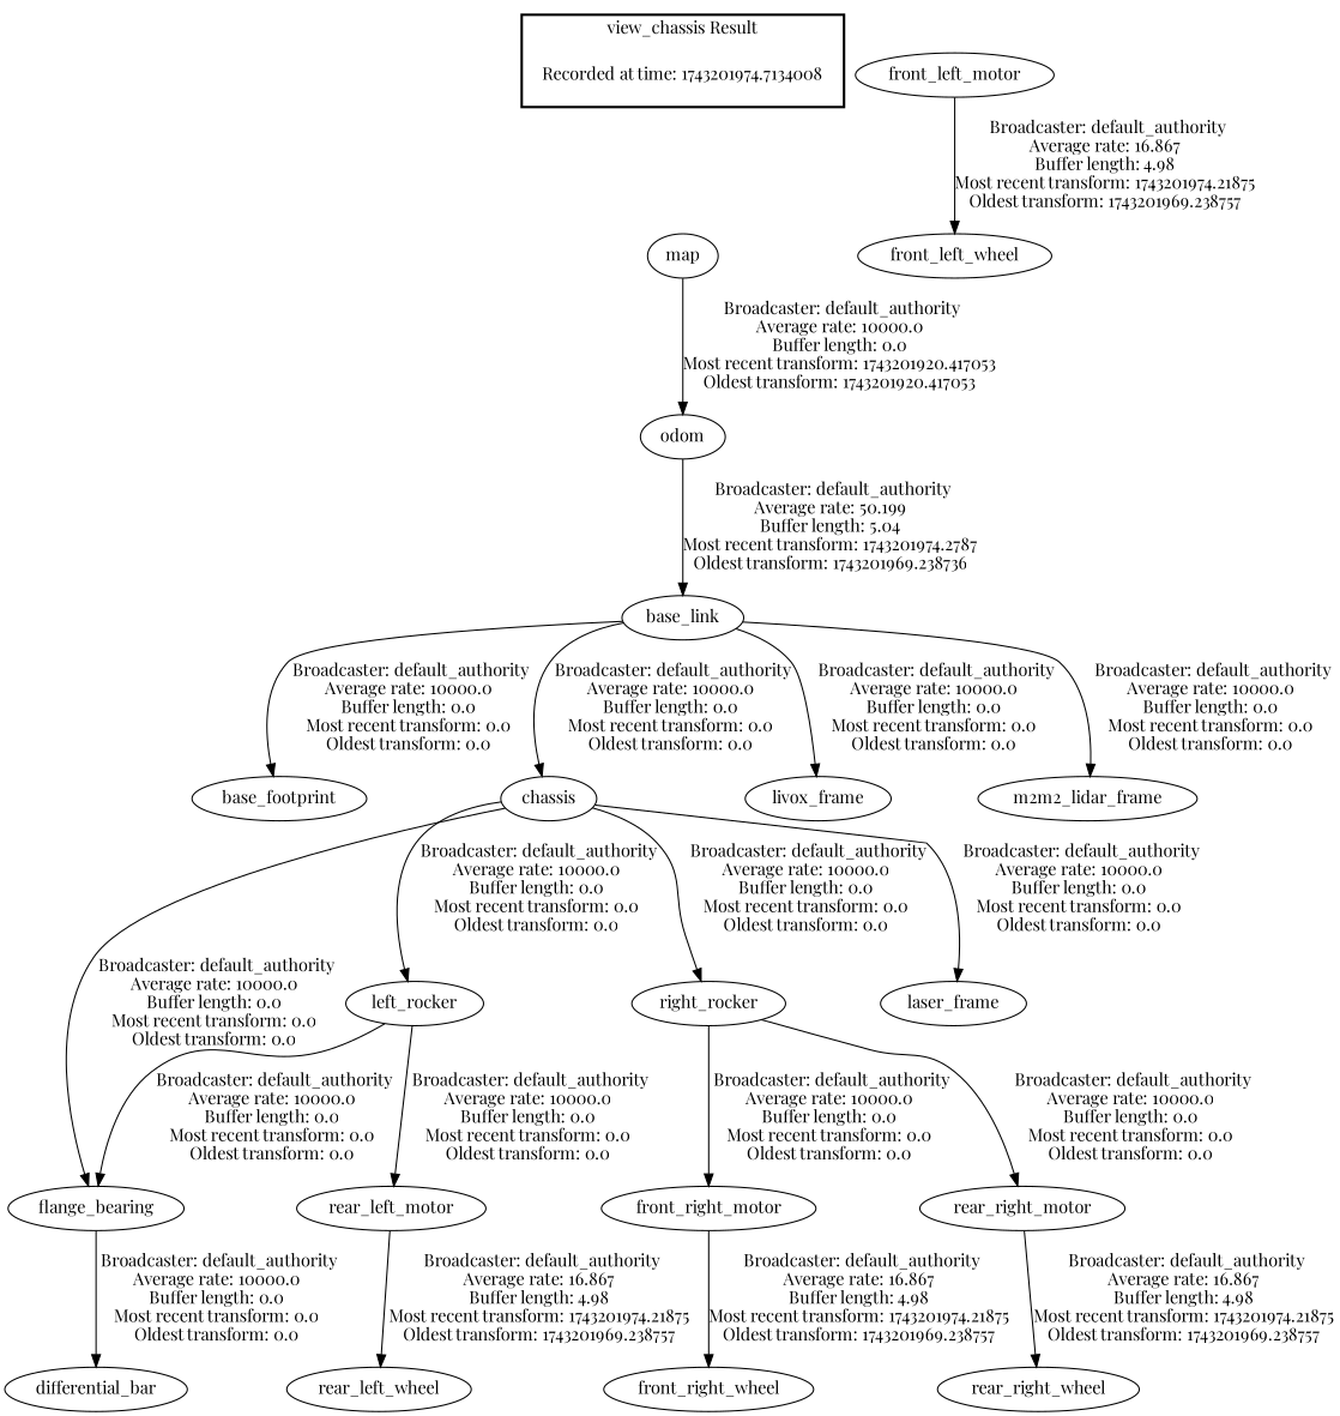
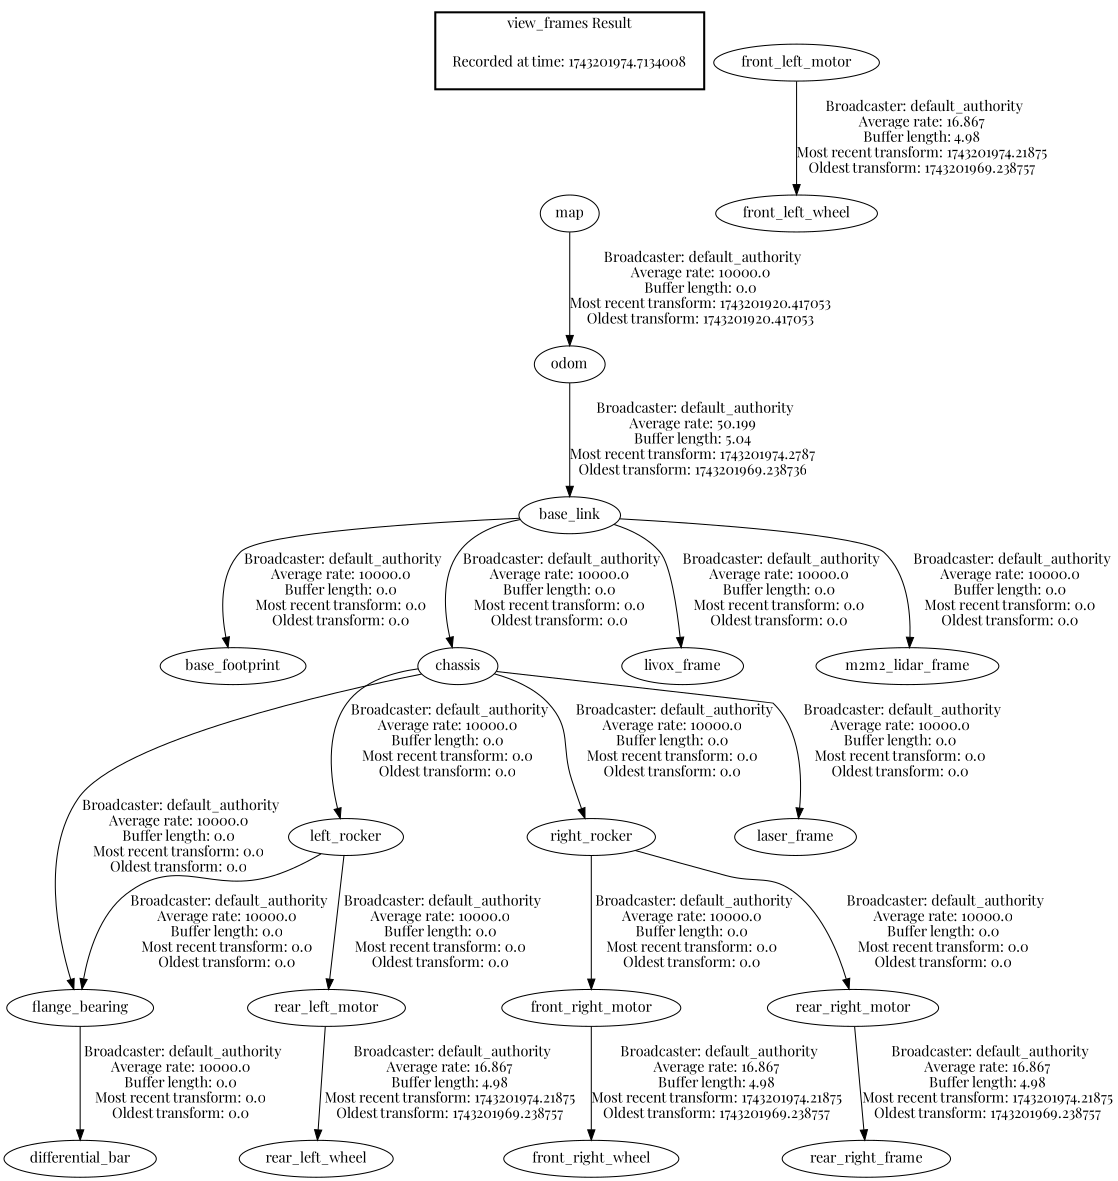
  digraph {
    fontname="Playfair Display"
    node [fontname="Playfair Display"]
    edge [fontname="Playfair Display"]
    "Recorded at time: 1743201974.7134008" [shape=plaintext]
    map
    odom
    base_link
    base_footprint
    chassis
    livox_frame
    m2m2_lidar_frame
    flange_bearing
    left_rocker
    right_rocker
    laser_frame
    differential_bar
    rear_left_motor
    front_right_motor
    rear_right_motor
    front_left_motor
    front_left_wheel
    rear_left_wheel
    front_right_wheel
-   rear_right_wheel
+   rear_right_wheel [label=rear_right_frame]
    subgraph cluster_1 {
      color=black
-     label="view_chassis Result"
+     label="view_frames Result"
      style=bold
      "Recorded at time: 1743201974.7134008"
    }
    "Recorded at time: 1743201974.7134008" -> map [style=invis]
    map -> odom [label=" Broadcaster: default_authority\nAverage rate: 10000.0\nBuffer length: 0.0\nMost recent transform: 1743201920.417053\nOldest transform: 1743201920.417053\n"]
    odom -> base_link [label=" Broadcaster: default_authority\nAverage rate: 50.199\nBuffer length: 5.04\nMost recent transform: 1743201974.2787\nOldest transform: 1743201969.238736\n"]
    base_link -> base_footprint [label=" Broadcaster: default_authority\nAverage rate: 10000.0\nBuffer length: 0.0\nMost recent transform: 0.0\nOldest transform: 0.0\n"]
    base_link -> chassis [label=" Broadcaster: default_authority\nAverage rate: 10000.0\nBuffer length: 0.0\nMost recent transform: 0.0\nOldest transform: 0.0\n"]
    base_link -> livox_frame [label=" Broadcaster: default_authority\nAverage rate: 10000.0\nBuffer length: 0.0\nMost recent transform: 0.0\nOldest transform: 0.0\n"]
    base_link -> m2m2_lidar_frame [label=" Broadcaster: default_authority\nAverage rate: 10000.0\nBuffer length: 0.0\nMost recent transform: 0.0\nOldest transform: 0.0\n"]
    chassis -> flange_bearing [label=" Broadcaster: default_authority\nAverage rate: 10000.0\nBuffer length: 0.0\nMost recent transform: 0.0\nOldest transform: 0.0\n"]
    chassis -> left_rocker [label=" Broadcaster: default_authority\nAverage rate: 10000.0\nBuffer length: 0.0\nMost recent transform: 0.0\nOldest transform: 0.0\n"]
    chassis -> right_rocker [label=" Broadcaster: default_authority\nAverage rate: 10000.0\nBuffer length: 0.0\nMost recent transform: 0.0\nOldest transform: 0.0\n"]
    chassis -> laser_frame [label=" Broadcaster: default_authority\nAverage rate: 10000.0\nBuffer length: 0.0\nMost recent transform: 0.0\nOldest transform: 0.0\n"]
    flange_bearing -> differential_bar [label=" Broadcaster: default_authority\nAverage rate: 10000.0\nBuffer length: 0.0\nMost recent transform: 0.0\nOldest transform: 0.0\n"]
    left_rocker -> flange_bearing [label=" Broadcaster: default_authority\nAverage rate: 10000.0\nBuffer length: 0.0\nMost recent transform: 0.0\nOldest transform: 0.0\n"]
    left_rocker -> rear_left_motor [label=" Broadcaster: default_authority\nAverage rate: 10000.0\nBuffer length: 0.0\nMost recent transform: 0.0\nOldest transform: 0.0\n"]
    right_rocker -> front_right_motor [label=" Broadcaster: default_authority\nAverage rate: 10000.0\nBuffer length: 0.0\nMost recent transform: 0.0\nOldest transform: 0.0\n"]
    right_rocker -> rear_right_motor [label=" Broadcaster: default_authority\nAverage rate: 10000.0\nBuffer length: 0.0\nMost recent transform: 0.0\nOldest transform: 0.0\n"]
    rear_left_motor -> rear_left_wheel [label=" Broadcaster: default_authority\nAverage rate: 16.867\nBuffer length: 4.98\nMost recent transform: 1743201974.21875\nOldest transform: 1743201969.238757\n"]
    front_right_motor -> front_right_wheel [label=" Broadcaster: default_authority\nAverage rate: 16.867\nBuffer length: 4.98\nMost recent transform: 1743201974.21875\nOldest transform: 1743201969.238757\n"]
    rear_right_motor -> rear_right_wheel [label=" Broadcaster: default_authority\nAverage rate: 16.867\nBuffer length: 4.98\nMost recent transform: 1743201974.21875\nOldest transform: 1743201969.238757\n"]
    front_left_motor -> front_left_wheel [label=" Broadcaster: default_authority\nAverage rate: 16.867\nBuffer length: 4.98\nMost recent transform: 1743201974.21875\nOldest transform: 1743201969.238757\n"]
  }
